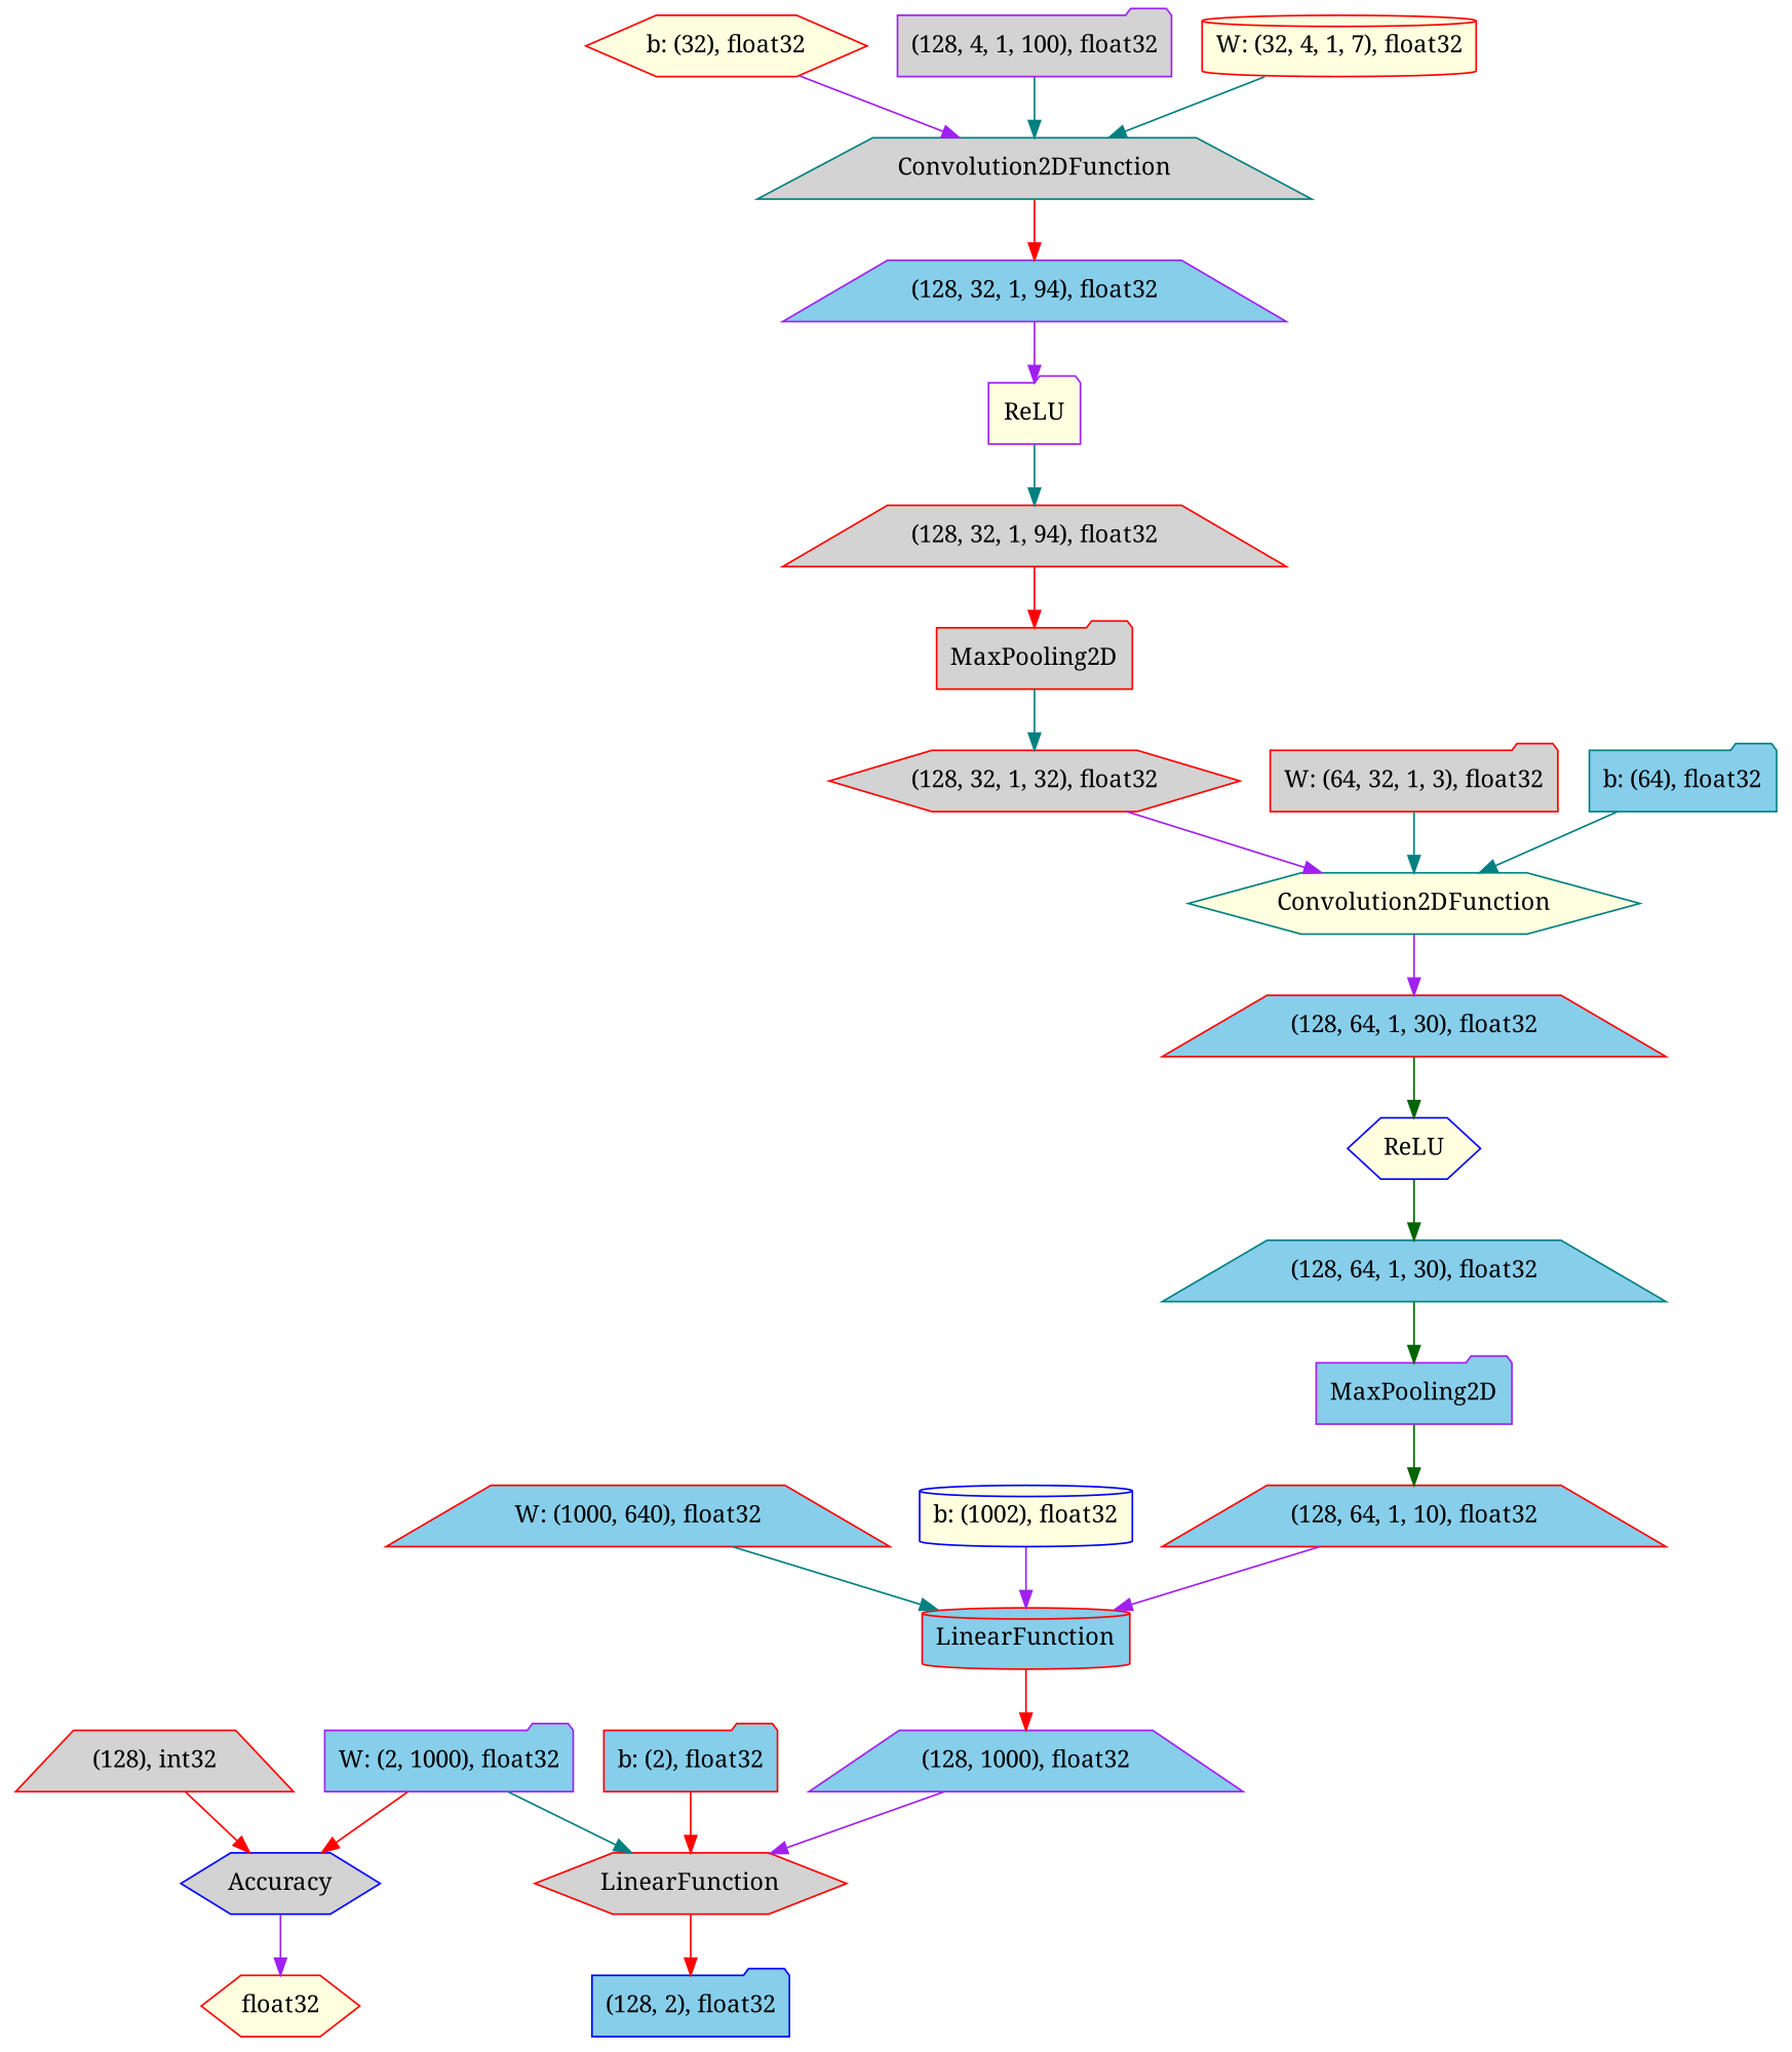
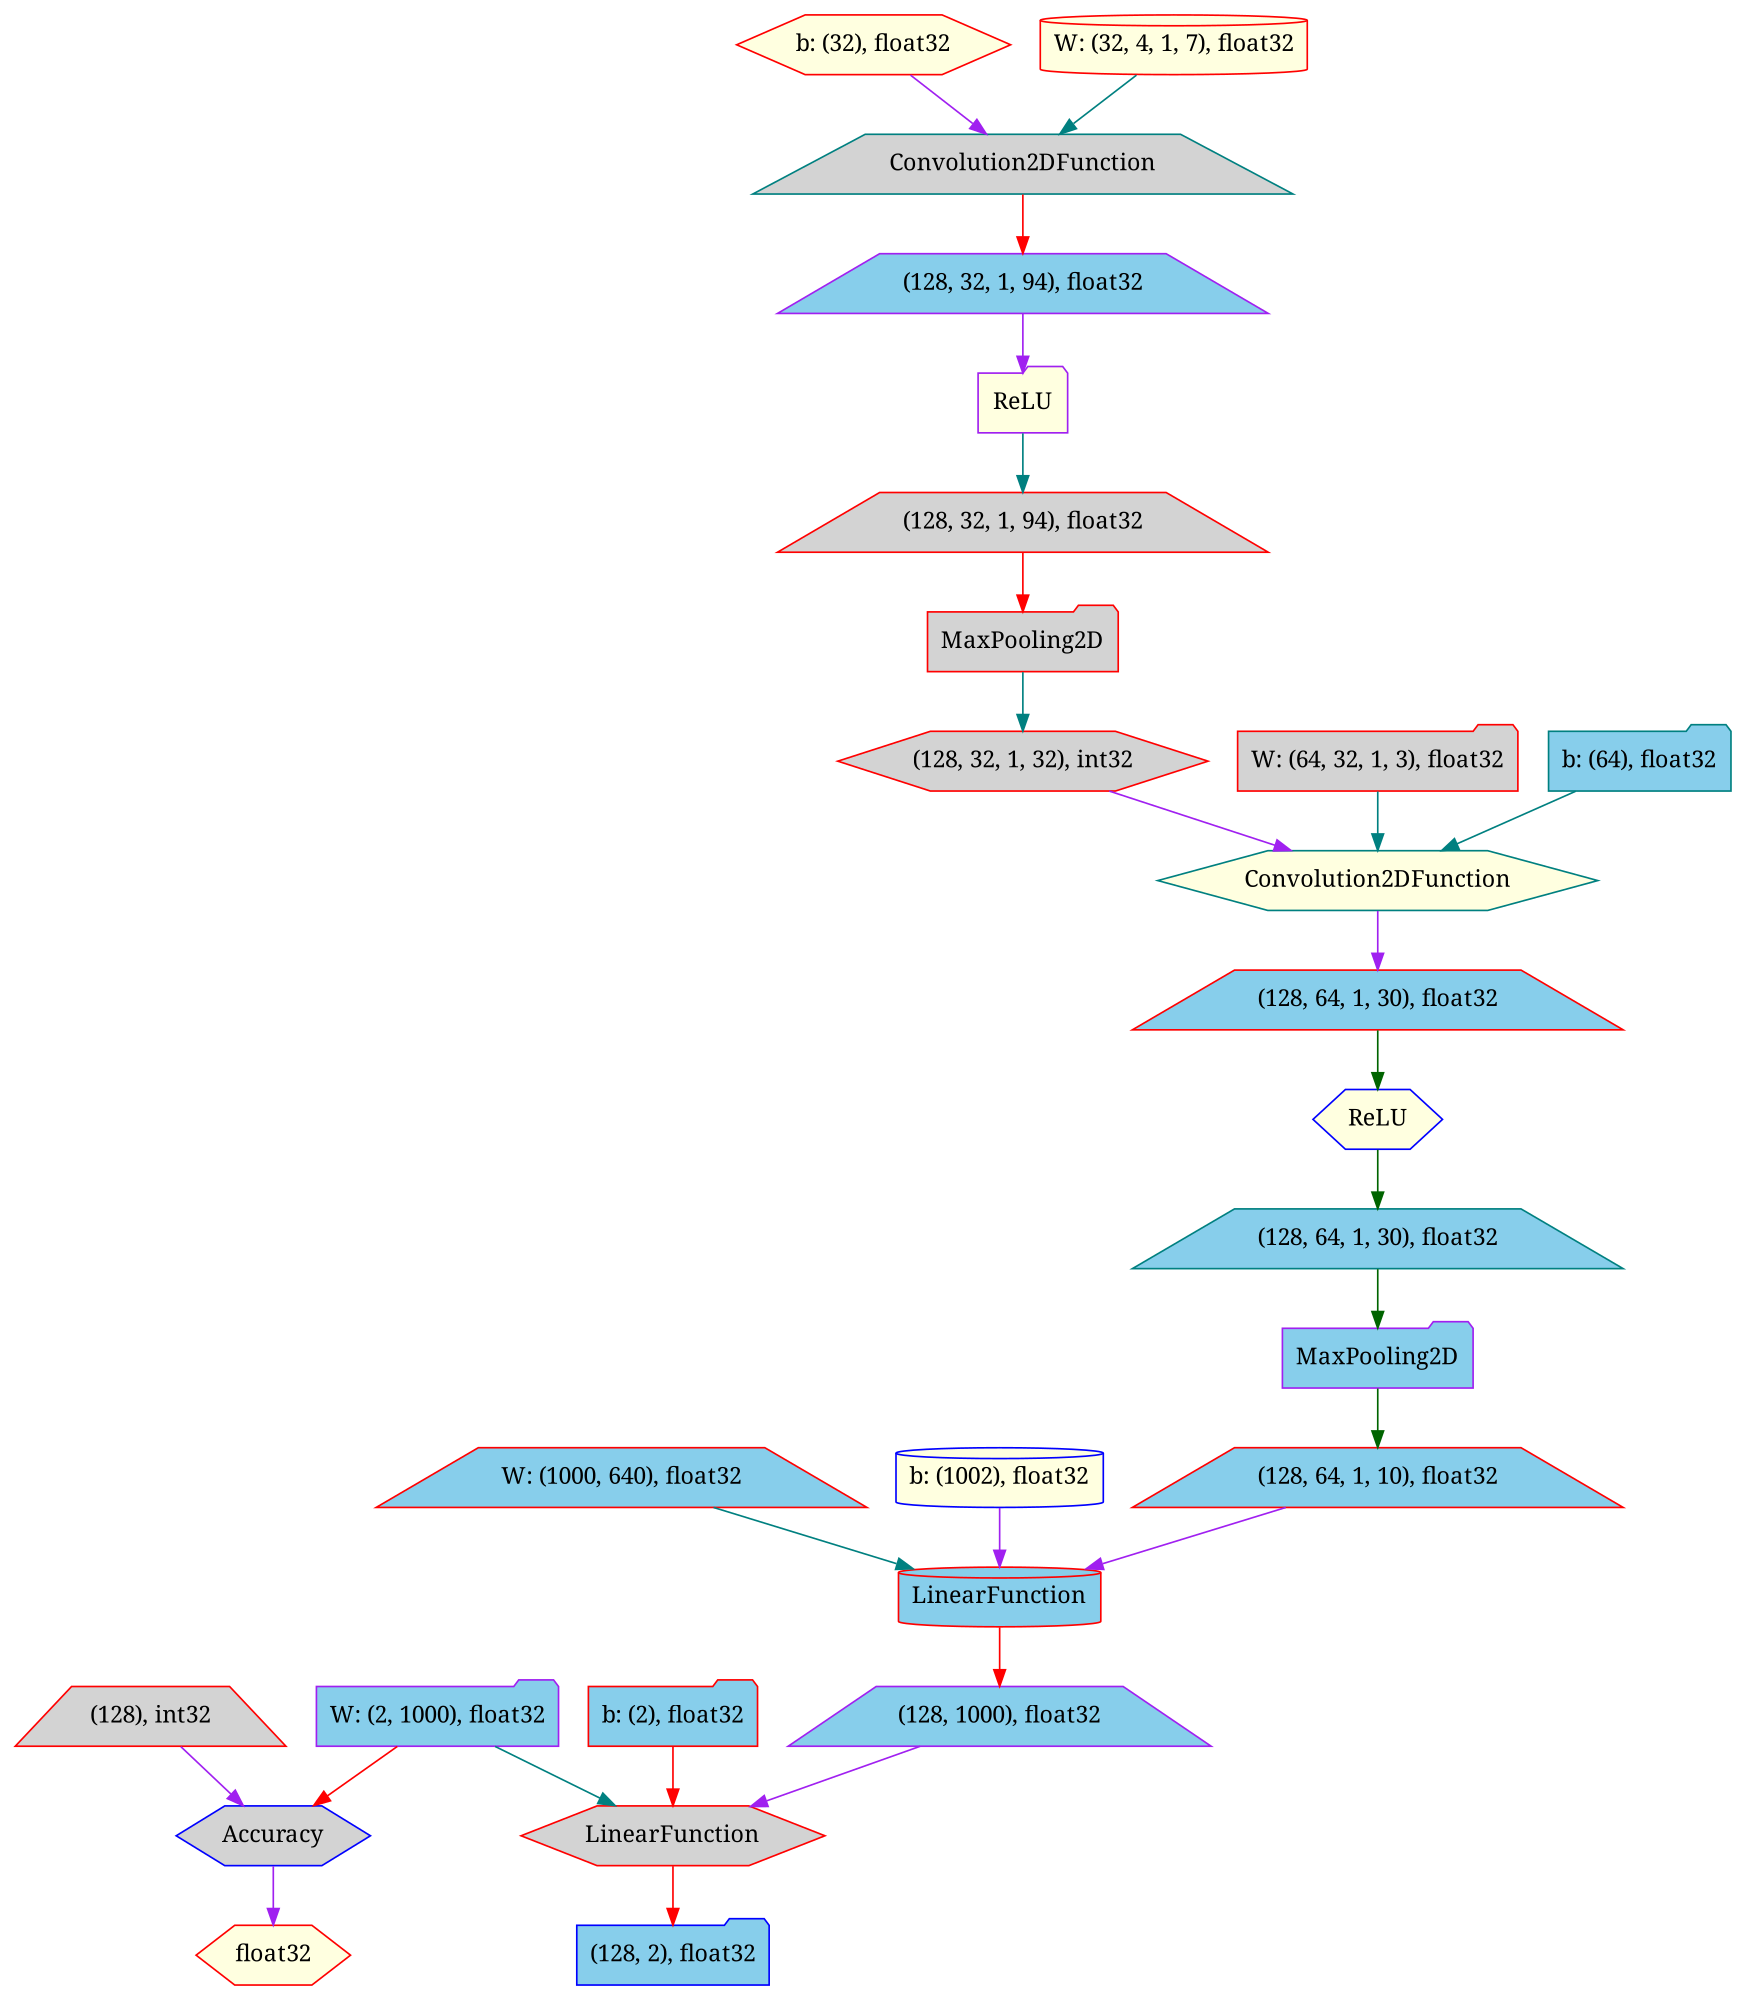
  digraph {
    fontname="Noto Serif"
    rankdir=TB
    node [color=red fillcolor=skyblue fontname="Noto Serif" shape=trapezium style=filled]
    edge [color=purple fontname="Noto Serif"]
    n1 [label="(128, 64, 1, 30), float32"]
    n2 [color=blue fillcolor=lightyellow label=ReLU shape=hexagon]
    n3 [color=teal label="(128, 64, 1, 30), float32"]
    n4 [fillcolor=lightyellow label="b: (32), float32" shape=hexagon]
    n5 [color=teal fillcolor=lightgrey label=Convolution2DFunction]
    n6 [color=purple label="(128, 32, 1, 94), float32"]
    n7 [label="W: (1000, 640), float32"]
    n8 [label=LinearFunction shape=cylinder]
    n9 [color=purple label="(128, 1000), float32"]
    n10 [color=purple fillcolor=lightyellow label=ReLU shape=folder]
    n11 [fillcolor=lightgrey label="(128, 32, 1, 94), float32"]
    n12 [fillcolor=lightgrey label=MaxPooling2D shape=folder]
-   n13 [color=purple fillcolor=lightgrey label="(128, 4, 1, 100), float32" shape=folder]
    n14 [color=blue label="(128, 2), float32" shape=folder]
    n15 [color=blue fillcolor=lightgrey label=Accuracy shape=hexagon]
    n16 [fillcolor=lightyellow label=float32 shape=hexagon]
    n17 [color=purple label=MaxPooling2D shape=folder]
    n18 [label="(128, 64, 1, 10), float32"]
    n19 [color=purple label="W: (2, 1000), float32" shape=folder]
    n20 [fillcolor=lightgrey label=LinearFunction shape=hexagon]
    n21 [fillcolor=lightyellow label="W: (32, 4, 1, 7), float32" shape=cylinder]
    n22 [fillcolor=lightgrey label="(128), int32"]
-   n23 [fillcolor=lightgrey label="(128, 32, 1, 32), float32" shape=hexagon]
+   n23 [fillcolor=lightgrey label="(128, 32, 1, 32), int32" shape=hexagon]
    n24 [color=teal fillcolor=lightyellow label=Convolution2DFunction shape=hexagon]
    n25 [label="b: (2), float32" shape=folder]
    n26 [fillcolor=lightgrey label="W: (64, 32, 1, 3), float32" shape=folder]
    n27 [color=teal label="b: (64), float32" shape=folder]
    n28 [color=blue fillcolor=lightyellow label="b: (1002), float32" shape=cylinder]
    n1 -> n2 [color=darkgreen]
    n2 -> n3 [color=darkgreen]
    n3 -> n17 [color=darkgreen]
    n4 -> n5
    n5 -> n6 [color=red]
    n6 -> n10
    n7 -> n8 [color=teal]
    n8 -> n9 [color=red]
    n9 -> n20
    n10 -> n11 [color=teal]
    n11 -> n12 [color=red]
    n12 -> n23 [color=teal]
-   n13 -> n5 [color=teal]
    n15 -> n16
    n17 -> n18 [color=darkgreen]
    n18 -> n8
    n19 -> n15 [color=red]
    n19 -> n20 [color=teal]
    n20 -> n14 [color=red]
    n21 -> n5 [color=teal]
-   n22 -> n15 [color=red]
+   n22 -> n15
    n23 -> n24
    n24 -> n1
    n25 -> n20 [color=red]
    n26 -> n24 [color=teal]
    n27 -> n24 [color=teal]
    n28 -> n8
  }
